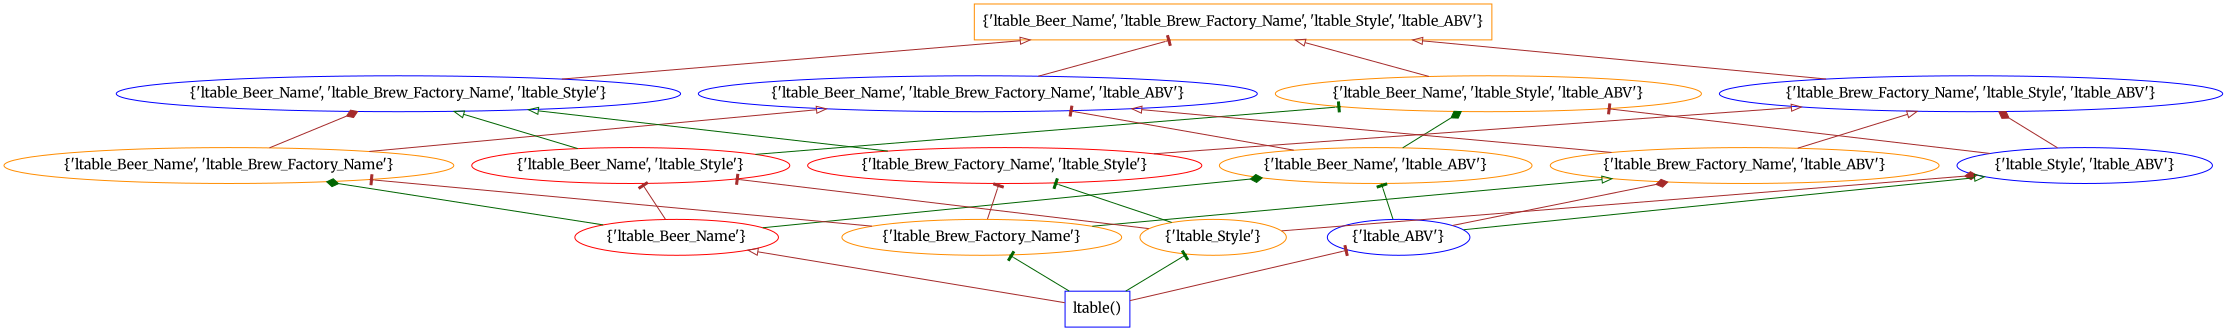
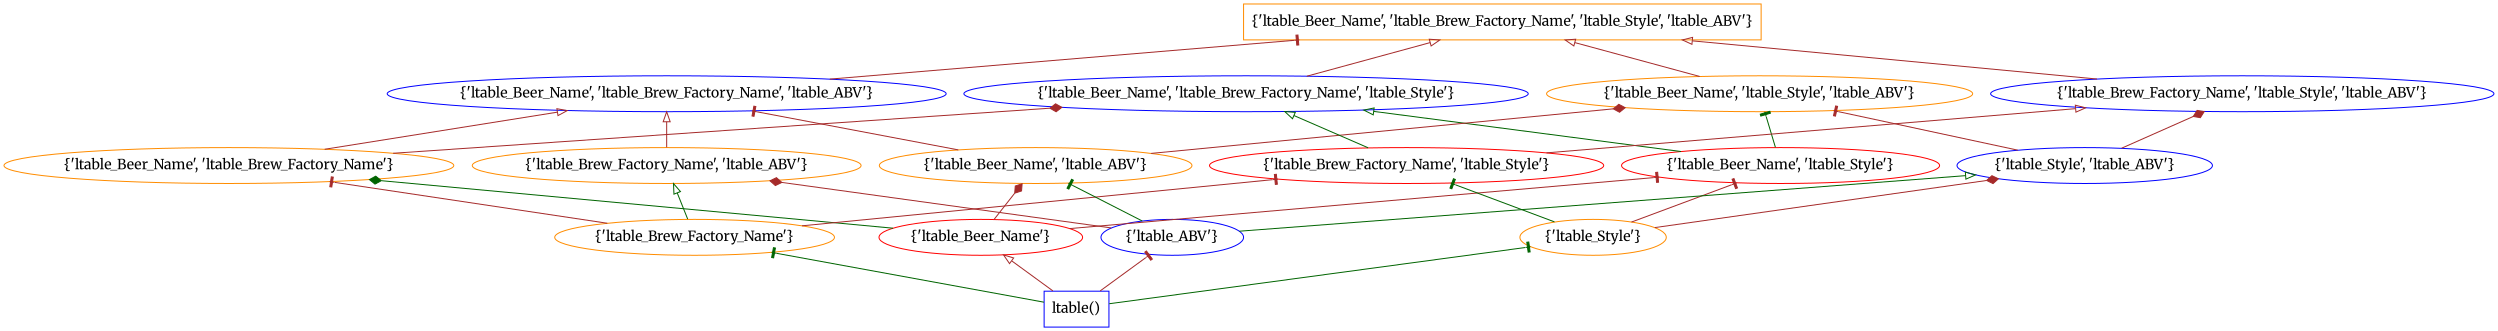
  digraph {
    fontname=Merriweather
    rankdir=BT
    splines=line
    node [color=darkorange fontname=Merriweather]
    edge [arrowhead=tee color=brown fontname=Merriweather]
    "{'ltable_Beer_Name', 'ltable_Brew_Factory_Name', 'ltable_Style', 'ltable_ABV'}" [shape=box]
    n2 [color=blue label="ltable()" shape=box]
    "{'ltable_Beer_Name'}" [color=red]
    "{'ltable_Brew_Factory_Name'}"
    "{'ltable_Style'}"
    "{'ltable_ABV'}" [color=blue]
    "{'ltable_Beer_Name', 'ltable_Brew_Factory_Name'}"
    "{'ltable_Beer_Name', 'ltable_Style'}" [color=red]
    "{'ltable_Beer_Name', 'ltable_ABV'}"
    "{'ltable_Brew_Factory_Name', 'ltable_Style'}" [color=red]
    "{'ltable_Brew_Factory_Name', 'ltable_ABV'}"
    "{'ltable_Style', 'ltable_ABV'}" [color=blue]
    "{'ltable_Beer_Name', 'ltable_Brew_Factory_Name', 'ltable_Style'}" [color=blue]
    "{'ltable_Beer_Name', 'ltable_Brew_Factory_Name', 'ltable_ABV'}" [color=blue]
    "{'ltable_Beer_Name', 'ltable_Style', 'ltable_ABV'}"
    "{'ltable_Brew_Factory_Name', 'ltable_Style', 'ltable_ABV'}" [color=blue]
    n2 -> "{'ltable_Beer_Name'}" [arrowhead=onormal]
    n2 -> "{'ltable_Brew_Factory_Name'}" [color=darkgreen]
    n2 -> "{'ltable_Style'}" [color=darkgreen]
    n2 -> "{'ltable_ABV'}"
    "{'ltable_Beer_Name'}" -> "{'ltable_Beer_Name', 'ltable_Brew_Factory_Name'}" [arrowhead=diamond color=darkgreen]
    "{'ltable_Beer_Name'}" -> "{'ltable_Beer_Name', 'ltable_Style'}"
-   "{'ltable_Beer_Name'}" -> "{'ltable_Beer_Name', 'ltable_ABV'}" [arrowhead=diamond color=darkgreen]
+   "{'ltable_Beer_Name'}" -> "{'ltable_Beer_Name', 'ltable_ABV'}" [arrowhead=diamond]
    "{'ltable_Brew_Factory_Name'}" -> "{'ltable_Beer_Name', 'ltable_Brew_Factory_Name'}"
    "{'ltable_Brew_Factory_Name'}" -> "{'ltable_Brew_Factory_Name', 'ltable_Style'}"
    "{'ltable_Brew_Factory_Name'}" -> "{'ltable_Brew_Factory_Name', 'ltable_ABV'}" [arrowhead=onormal color=darkgreen]
    "{'ltable_Style'}" -> "{'ltable_Beer_Name', 'ltable_Style'}"
    "{'ltable_Style'}" -> "{'ltable_Brew_Factory_Name', 'ltable_Style'}" [color=darkgreen]
    "{'ltable_Style'}" -> "{'ltable_Style', 'ltable_ABV'}" [arrowhead=diamond]
    "{'ltable_ABV'}" -> "{'ltable_Beer_Name', 'ltable_ABV'}" [color=darkgreen]
    "{'ltable_ABV'}" -> "{'ltable_Brew_Factory_Name', 'ltable_ABV'}" [arrowhead=diamond]
    "{'ltable_ABV'}" -> "{'ltable_Style', 'ltable_ABV'}" [arrowhead=onormal color=darkgreen]
    "{'ltable_Beer_Name', 'ltable_Brew_Factory_Name'}" -> "{'ltable_Beer_Name', 'ltable_Brew_Factory_Name', 'ltable_Style'}" [arrowhead=diamond]
    "{'ltable_Beer_Name', 'ltable_Brew_Factory_Name'}" -> "{'ltable_Beer_Name', 'ltable_Brew_Factory_Name', 'ltable_ABV'}" [arrowhead=onormal]
    "{'ltable_Beer_Name', 'ltable_Style'}" -> "{'ltable_Beer_Name', 'ltable_Brew_Factory_Name', 'ltable_Style'}" [arrowhead=onormal color=darkgreen]
    "{'ltable_Beer_Name', 'ltable_Style'}" -> "{'ltable_Beer_Name', 'ltable_Style', 'ltable_ABV'}" [color=darkgreen]
    "{'ltable_Beer_Name', 'ltable_ABV'}" -> "{'ltable_Beer_Name', 'ltable_Brew_Factory_Name', 'ltable_ABV'}"
-   "{'ltable_Beer_Name', 'ltable_ABV'}" -> "{'ltable_Beer_Name', 'ltable_Style', 'ltable_ABV'}" [arrowhead=diamond color=darkgreen]
+   "{'ltable_Beer_Name', 'ltable_ABV'}" -> "{'ltable_Beer_Name', 'ltable_Style', 'ltable_ABV'}" [arrowhead=diamond]
    "{'ltable_Brew_Factory_Name', 'ltable_Style'}" -> "{'ltable_Beer_Name', 'ltable_Brew_Factory_Name', 'ltable_Style'}" [arrowhead=onormal color=darkgreen]
    "{'ltable_Brew_Factory_Name', 'ltable_Style'}" -> "{'ltable_Brew_Factory_Name', 'ltable_Style', 'ltable_ABV'}" [arrowhead=onormal]
    "{'ltable_Brew_Factory_Name', 'ltable_ABV'}" -> "{'ltable_Beer_Name', 'ltable_Brew_Factory_Name', 'ltable_ABV'}" [arrowhead=onormal]
-   "{'ltable_Brew_Factory_Name', 'ltable_ABV'}" -> "{'ltable_Brew_Factory_Name', 'ltable_Style', 'ltable_ABV'}" [arrowhead=onormal]
    "{'ltable_Style', 'ltable_ABV'}" -> "{'ltable_Beer_Name', 'ltable_Style', 'ltable_ABV'}"
    "{'ltable_Style', 'ltable_ABV'}" -> "{'ltable_Brew_Factory_Name', 'ltable_Style', 'ltable_ABV'}" [arrowhead=diamond]
    "{'ltable_Beer_Name', 'ltable_Brew_Factory_Name', 'ltable_Style'}" -> "{'ltable_Beer_Name', 'ltable_Brew_Factory_Name', 'ltable_Style', 'ltable_ABV'}" [arrowhead=onormal]
    "{'ltable_Beer_Name', 'ltable_Brew_Factory_Name', 'ltable_ABV'}" -> "{'ltable_Beer_Name', 'ltable_Brew_Factory_Name', 'ltable_Style', 'ltable_ABV'}"
    "{'ltable_Beer_Name', 'ltable_Style', 'ltable_ABV'}" -> "{'ltable_Beer_Name', 'ltable_Brew_Factory_Name', 'ltable_Style', 'ltable_ABV'}" [arrowhead=onormal]
    "{'ltable_Brew_Factory_Name', 'ltable_Style', 'ltable_ABV'}" -> "{'ltable_Beer_Name', 'ltable_Brew_Factory_Name', 'ltable_Style', 'ltable_ABV'}" [arrowhead=onormal]
  }
